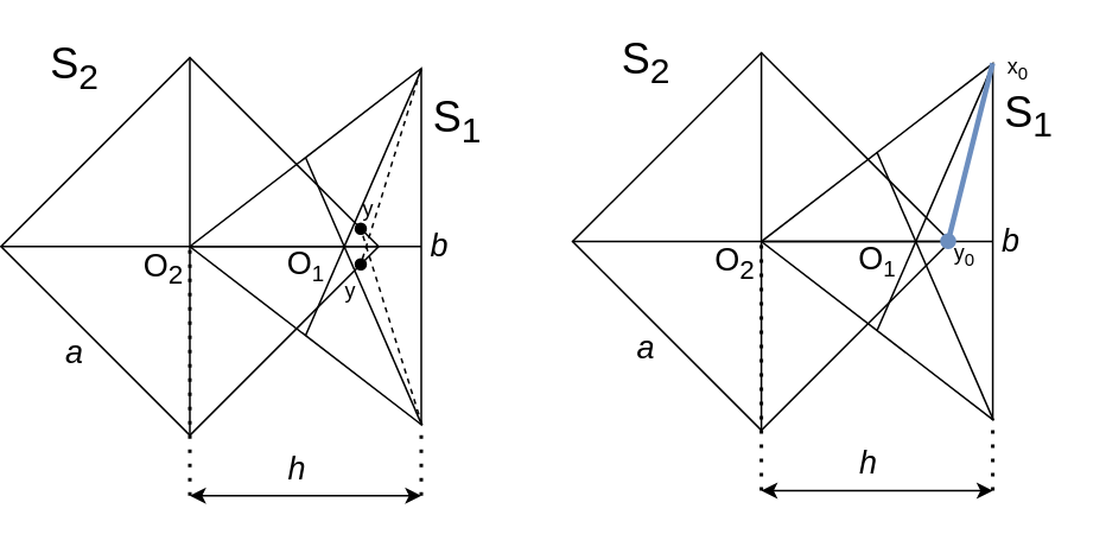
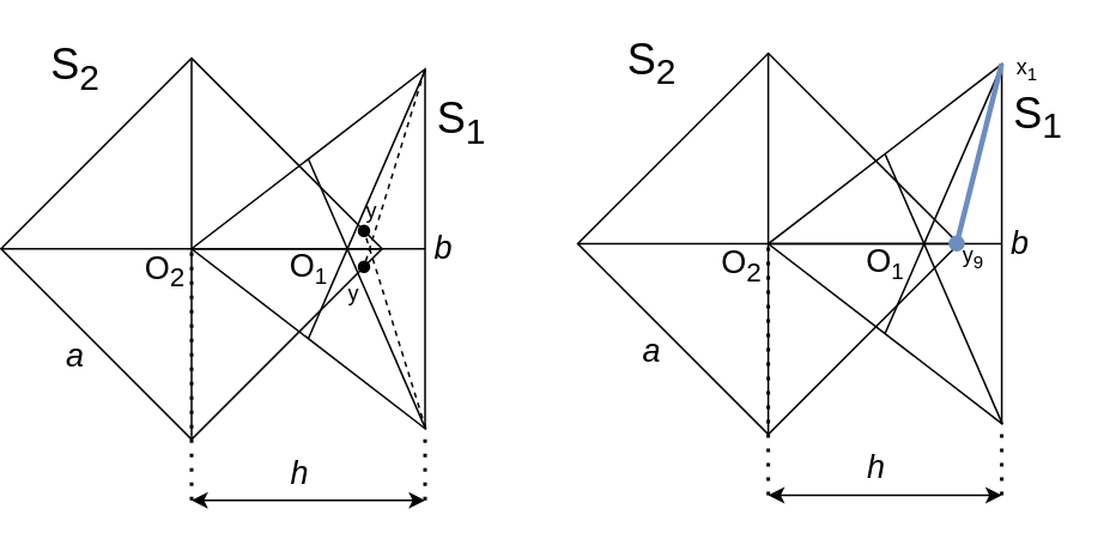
  <mxCell id="0" />
  <mxCell id="1" parent="0" />
  <mxCell id="2" value="" style="whiteSpace=wrap;html=1;aspect=fixed;fillColor=none;rotation=45;" parent="1" vertex="1"><mxGeometry x="30" y="63" width="150" height="150" as="geometry" /></mxCell>
  <mxCell id="3" value="" style="triangle;whiteSpace=wrap;html=1;fillColor=none;rotation=-180;" parent="1" vertex="1"><mxGeometry x="105" y="38" width="130" height="200" as="geometry" /></mxCell>
  <mxCell id="4" value="" style="endArrow=none;html=1;rounded=0;exitX=1;exitY=0.5;exitDx=0;exitDy=0;entryX=0;entryY=0.5;entryDx=0;entryDy=0;" parent="1" source="3" target="3" edge="1"><mxGeometry width="50" height="50" relative="1" as="geometry"><mxPoint x="260" y="218" as="sourcePoint" /><mxPoint x="310" y="168" as="targetPoint" /></mxGeometry></mxCell>
  <mxCell id="5" value="" style="endArrow=none;html=1;rounded=0;entryX=0.5;entryY=1;entryDx=0;entryDy=0;exitX=-0.003;exitY=-0.002;exitDx=0;exitDy=0;exitPerimeter=0;" parent="1" source="3" target="3" edge="1"><mxGeometry width="50" height="50" relative="1" as="geometry"><mxPoint x="250" y="338" as="sourcePoint" /><mxPoint x="300" y="288" as="targetPoint" /></mxGeometry></mxCell>
  <mxCell id="6" value="" style="endArrow=none;html=1;rounded=0;exitX=0.5;exitY=0;exitDx=0;exitDy=0;entryX=-0.001;entryY=0.998;entryDx=0;entryDy=0;entryPerimeter=0;" parent="1" source="3" target="3" edge="1"><mxGeometry width="50" height="50" relative="1" as="geometry"><mxPoint x="320" y="178" as="sourcePoint" /><mxPoint x="370" y="128" as="targetPoint" /></mxGeometry></mxCell>
  <mxCell id="7" value="" style="endArrow=none;html=1;rounded=0;exitX=0;exitY=1;exitDx=0;exitDy=0;entryX=1;entryY=0;entryDx=0;entryDy=0;" parent="1" source="2" target="2" edge="1"><mxGeometry width="50" height="50" relative="1" as="geometry"><mxPoint x="150" y="188" as="sourcePoint" /><mxPoint x="200" y="138" as="targetPoint" /></mxGeometry></mxCell>
  <mxCell id="8" value="" style="endArrow=none;html=1;rounded=0;exitX=0;exitY=0;exitDx=0;exitDy=0;entryX=1;entryY=1;entryDx=0;entryDy=0;" parent="1" source="2" target="2" edge="1"><mxGeometry width="50" height="50" relative="1" as="geometry"><mxPoint x="10" y="128" as="sourcePoint" /><mxPoint x="60" y="78" as="targetPoint" /></mxGeometry></mxCell>
  <mxCell id="9" value="&lt;span style=&quot;font-size: 24px&quot;&gt;S&lt;sub&gt;2&lt;/sub&gt;&lt;/span&gt;" style="text;html=1;align=center;verticalAlign=middle;resizable=0;points=[];autosize=1;strokeColor=none;fillColor=none;" parent="1" vertex="1"><mxGeometry x="20" y="23" width="40" height="30" as="geometry" /></mxCell>
  <mxCell id="10" value="&lt;span style=&quot;font-size: 24px&quot;&gt;S&lt;sub&gt;1&lt;/sub&gt;&lt;/span&gt;" style="text;html=1;align=center;verticalAlign=middle;resizable=0;points=[];autosize=1;strokeColor=none;fillColor=none;" parent="1" vertex="1"><mxGeometry x="235" y="53" width="40" height="30" as="geometry" /></mxCell>
  <mxCell id="11" value="&lt;font style=&quot;font-size: 18px&quot;&gt;O&lt;sub&gt;2&lt;/sub&gt;&lt;/font&gt;" style="text;html=1;align=center;verticalAlign=middle;resizable=0;points=[];autosize=1;strokeColor=none;fillColor=none;fontSize=24;" parent="1" vertex="1"><mxGeometry x="70" y="128" width="40" height="40" as="geometry" /></mxCell>
  <mxCell id="12" value="&lt;font style=&quot;font-size: 18px&quot;&gt;O&lt;/font&gt;&lt;font style=&quot;font-size: 15px&quot;&gt;&lt;sub&gt;1&lt;/sub&gt;&lt;/font&gt;" style="text;html=1;align=center;verticalAlign=middle;resizable=0;points=[];autosize=1;strokeColor=none;fillColor=none;fontSize=24;" parent="1" vertex="1"><mxGeometry x="150" y="126" width="40" height="40" as="geometry" /></mxCell>
  <mxCell id="13" value="&lt;i&gt;a&lt;/i&gt;" style="text;html=1;align=center;verticalAlign=middle;resizable=0;points=[];autosize=1;strokeColor=none;fillColor=none;fontSize=18;" parent="1" vertex="1"><mxGeometry x="25" y="183" width="30" height="30" as="geometry" /></mxCell>
  <mxCell id="14" value="&lt;i&gt;b&lt;/i&gt;" style="text;html=1;align=center;verticalAlign=middle;resizable=0;points=[];autosize=1;strokeColor=none;fillColor=none;fontSize=18;" parent="1" vertex="1"><mxGeometry x="230" y="123" width="30" height="30" as="geometry" /></mxCell>
  <mxCell id="15" value="" style="endArrow=none;dashed=1;html=1;dashPattern=1 3;strokeWidth=2;rounded=0;fontSize=18;entryX=1;entryY=0.5;entryDx=0;entryDy=0;" parent="1" target="3" edge="1"><mxGeometry width="50" height="50" relative="1" as="geometry"><mxPoint x="105" y="278" as="sourcePoint" /><mxPoint x="230" y="248" as="targetPoint" /></mxGeometry></mxCell>
  <mxCell id="16" value="" style="endArrow=none;dashed=1;html=1;dashPattern=1 3;strokeWidth=2;rounded=0;fontSize=18;entryX=0;entryY=0.002;entryDx=0;entryDy=0;entryPerimeter=0;" parent="1" target="3" edge="1"><mxGeometry width="50" height="50" relative="1" as="geometry"><mxPoint x="235" y="278" as="sourcePoint" /><mxPoint x="304.84" y="148" as="targetPoint" /></mxGeometry></mxCell>
  <mxCell id="17" value="" style="endArrow=classic;startArrow=classic;html=1;rounded=0;fontSize=18;" parent="1" edge="1"><mxGeometry width="50" height="50" relative="1" as="geometry"><mxPoint x="105" y="278" as="sourcePoint" /><mxPoint x="235" y="278" as="targetPoint" /></mxGeometry></mxCell>
  <mxCell id="18" value="&lt;i&gt;h&lt;/i&gt;" style="text;html=1;align=center;verticalAlign=middle;resizable=0;points=[];autosize=1;strokeColor=none;fillColor=none;fontSize=18;" parent="1" vertex="1"><mxGeometry x="150" y="248" width="30" height="30" as="geometry" /></mxCell>
  <mxCell id="19" value="" style="endArrow=oval;html=1;rounded=0;startArrow=none;startFill=0;endFill=1;dashed=1;exitX=0.002;exitY=0.996;exitDx=0;exitDy=0;exitPerimeter=0;" parent="1" source="3" edge="1"><mxGeometry width="50" height="50" relative="1" as="geometry"><mxPoint x="190" y="37" as="sourcePoint" /><mxPoint x="201" y="148" as="targetPoint" /></mxGeometry></mxCell>
  <mxCell id="20" value="y" style="text;html=1;align=center;verticalAlign=middle;resizable=0;points=[];autosize=1;strokeColor=none;fillColor=none;" parent="1" vertex="1"><mxGeometry x="195" y="107" width="20" height="20" as="geometry" /></mxCell>
  <mxCell id="21" value="y" style="text;html=1;align=center;verticalAlign=middle;resizable=0;points=[];autosize=1;strokeColor=none;fillColor=none;" parent="1" vertex="1"><mxGeometry x="185" y="153" width="20" height="20" as="geometry" /></mxCell>
  <mxCell id="22" value="" style="endArrow=oval;html=1;rounded=0;startArrow=none;startFill=0;endFill=1;dashed=1;exitX=-0.003;exitY=0;exitDx=0;exitDy=0;exitPerimeter=0;" parent="1" source="3" edge="1"><mxGeometry width="50" height="50" relative="1" as="geometry"><mxPoint x="299.74" y="48.8" as="sourcePoint" /><mxPoint x="201" y="128" as="targetPoint" /></mxGeometry></mxCell>
  <mxCell id="23" value="" style="whiteSpace=wrap;html=1;aspect=fixed;fillColor=none;rotation=45;" vertex="1" parent="1"><mxGeometry x="351.07" y="60.19" width="150" height="150" as="geometry" /></mxCell>
  <mxCell id="24" value="" style="endArrow=none;html=1;rounded=0;exitX=1;exitY=0.5;exitDx=0;exitDy=0;entryX=0;entryY=0.5;entryDx=0;entryDy=0;" edge="1" parent="1" source="39" target="39"><mxGeometry width="50" height="50" relative="1" as="geometry"><mxPoint x="581.07" y="215.19" as="sourcePoint" /><mxPoint x="631.07" y="165.19" as="targetPoint" /></mxGeometry></mxCell>
  <mxCell id="25" value="" style="endArrow=none;html=1;rounded=0;entryX=0.5;entryY=1;entryDx=0;entryDy=0;exitX=-0.003;exitY=-0.002;exitDx=0;exitDy=0;exitPerimeter=0;" edge="1" parent="1" source="39" target="39"><mxGeometry width="50" height="50" relative="1" as="geometry"><mxPoint x="571.07" y="335.19" as="sourcePoint" /><mxPoint x="621.07" y="285.19" as="targetPoint" /></mxGeometry></mxCell>
  <mxCell id="26" value="" style="endArrow=none;html=1;rounded=0;exitX=0.5;exitY=0;exitDx=0;exitDy=0;entryX=-0.001;entryY=0.998;entryDx=0;entryDy=0;entryPerimeter=0;" edge="1" parent="1" source="39" target="39"><mxGeometry width="50" height="50" relative="1" as="geometry"><mxPoint x="641.07" y="175.19" as="sourcePoint" /><mxPoint x="691.07" y="125.19" as="targetPoint" /></mxGeometry></mxCell>
  <mxCell id="27" value="" style="endArrow=none;html=1;rounded=0;exitX=0;exitY=1;exitDx=0;exitDy=0;entryX=1;entryY=0;entryDx=0;entryDy=0;" edge="1" parent="1" source="23" target="23"><mxGeometry width="50" height="50" relative="1" as="geometry"><mxPoint x="471.07" y="185.19" as="sourcePoint" /><mxPoint x="521.07" y="135.19" as="targetPoint" /></mxGeometry></mxCell>
  <mxCell id="28" value="" style="endArrow=none;html=1;rounded=0;exitX=0;exitY=0;exitDx=0;exitDy=0;entryX=1;entryY=1;entryDx=0;entryDy=0;" edge="1" parent="1" source="23" target="23"><mxGeometry width="50" height="50" relative="1" as="geometry"><mxPoint x="331.07" y="125.19" as="sourcePoint" /><mxPoint x="381.07" y="75.19" as="targetPoint" /></mxGeometry></mxCell>
  <mxCell id="29" value="&lt;span style=&quot;font-size: 24px&quot;&gt;S&lt;sub&gt;2&lt;/sub&gt;&lt;/span&gt;" style="text;html=1;align=center;verticalAlign=middle;resizable=0;points=[];autosize=1;strokeColor=none;fillColor=none;" vertex="1" parent="1"><mxGeometry x="341.07" y="20.19" width="40" height="30" as="geometry" /></mxCell>
  <mxCell id="30" value="&lt;span style=&quot;font-size: 24px&quot;&gt;S&lt;sub&gt;1&lt;/sub&gt;&lt;/span&gt;" style="text;html=1;align=center;verticalAlign=middle;resizable=0;points=[];autosize=1;strokeColor=none;fillColor=none;" vertex="1" parent="1"><mxGeometry x="556.07" y="50.19" width="40" height="30" as="geometry" /></mxCell>
  <mxCell id="31" value="&lt;font style=&quot;font-size: 18px&quot;&gt;O&lt;sub&gt;2&lt;/sub&gt;&lt;/font&gt;" style="text;html=1;align=center;verticalAlign=middle;resizable=0;points=[];autosize=1;strokeColor=none;fillColor=none;fontSize=24;" vertex="1" parent="1"><mxGeometry x="391.07" y="125.19" width="40" height="40" as="geometry" /></mxCell>
  <mxCell id="32" value="&lt;font style=&quot;font-size: 18px&quot;&gt;O&lt;/font&gt;&lt;font style=&quot;font-size: 15px&quot;&gt;&lt;sub&gt;1&lt;/sub&gt;&lt;/font&gt;" style="text;html=1;align=center;verticalAlign=middle;resizable=0;points=[];autosize=1;strokeColor=none;fillColor=none;fontSize=24;" vertex="1" parent="1"><mxGeometry x="471.07" y="123.19" width="40" height="40" as="geometry" /></mxCell>
  <mxCell id="33" value="&lt;i&gt;a&lt;/i&gt;" style="text;html=1;align=center;verticalAlign=middle;resizable=0;points=[];autosize=1;strokeColor=none;fillColor=none;fontSize=18;" vertex="1" parent="1"><mxGeometry x="346.07" y="180.19" width="30" height="30" as="geometry" /></mxCell>
  <mxCell id="34" value="&lt;i&gt;b&lt;/i&gt;" style="text;html=1;align=center;verticalAlign=middle;resizable=0;points=[];autosize=1;strokeColor=none;fillColor=none;fontSize=18;" vertex="1" parent="1"><mxGeometry x="551.07" y="120.19" width="30" height="30" as="geometry" /></mxCell>
  <mxCell id="35" value="" style="endArrow=none;dashed=1;html=1;dashPattern=1 3;strokeWidth=2;rounded=0;fontSize=18;entryX=1;entryY=0.5;entryDx=0;entryDy=0;" edge="1" parent="1" target="39"><mxGeometry width="50" height="50" relative="1" as="geometry"><mxPoint x="426.07" y="275.19" as="sourcePoint" /><mxPoint x="551.07" y="245.19" as="targetPoint" /></mxGeometry></mxCell>
  <mxCell id="36" value="" style="endArrow=none;dashed=1;html=1;dashPattern=1 3;strokeWidth=2;rounded=0;fontSize=18;entryX=0;entryY=0.002;entryDx=0;entryDy=0;entryPerimeter=0;" edge="1" parent="1" target="39"><mxGeometry width="50" height="50" relative="1" as="geometry"><mxPoint x="556.07" y="275.19" as="sourcePoint" /><mxPoint x="625.91" y="145.19" as="targetPoint" /></mxGeometry></mxCell>
  <mxCell id="37" value="" style="endArrow=classic;startArrow=classic;html=1;rounded=0;fontSize=18;" edge="1" parent="1"><mxGeometry width="50" height="50" relative="1" as="geometry"><mxPoint x="426.07" y="275.19" as="sourcePoint" /><mxPoint x="556.07" y="275.19" as="targetPoint" /></mxGeometry></mxCell>
  <mxCell id="38" value="&lt;i&gt;h&lt;/i&gt;" style="text;html=1;align=center;verticalAlign=middle;resizable=0;points=[];autosize=1;strokeColor=none;fillColor=none;fontSize=18;" vertex="1" parent="1"><mxGeometry x="471.07" y="245.19" width="30" height="30" as="geometry" /></mxCell>
  <mxCell id="39" value="" style="triangle;whiteSpace=wrap;html=1;fillColor=none;rotation=-180;" vertex="1" parent="1"><mxGeometry x="426.07" y="35.19" width="130" height="200" as="geometry" /></mxCell>
  <mxCell id="40" value="" style="endArrow=oval;html=1;rounded=0;startArrow=none;startFill=0;endFill=1;fillColor=#dae8fc;strokeColor=#6c8ebf;strokeWidth=3;" parent="1" edge="1"><mxGeometry width="50" height="50" relative="1" as="geometry"><mxPoint x="556" y="35" as="sourcePoint" /><mxPoint x="531" y="135" as="targetPoint" /></mxGeometry></mxCell>
- <mxCell id="41" value="x&lt;sub&gt;0&lt;br&gt;&lt;/sub&gt;" style="text;html=1;align=center;verticalAlign=middle;resizable=0;points=[];autosize=1;strokeColor=none;fillColor=none;" vertex="1" parent="1"><mxGeometry x="555" y="28" width="30" height="20" as="geometry" /></mxCell>
- <mxCell id="42" value="y&lt;sub&gt;0&lt;br&gt;&lt;/sub&gt;" style="text;html=1;align=center;verticalAlign=middle;resizable=0;points=[];autosize=1;strokeColor=none;fillColor=none;" vertex="1" parent="1"><mxGeometry x="525" y="133.19" width="30" height="20" as="geometry" /></mxCell>
+ <mxCell id="41" value="x&lt;sub&gt;1&lt;br&gt;&lt;/sub&gt;" style="text;html=1;align=center;verticalAlign=middle;resizable=0;points=[];autosize=1;strokeColor=none;fillColor=none;" vertex="1" parent="1"><mxGeometry x="555" y="28" width="30" height="20" as="geometry" /></mxCell>
+ <mxCell id="42" value="y&lt;sub&gt;9&lt;br&gt;&lt;/sub&gt;" style="text;html=1;align=center;verticalAlign=middle;resizable=0;points=[];autosize=1;strokeColor=none;fillColor=none;" vertex="1" parent="1"><mxGeometry x="525" y="133.19" width="30" height="20" as="geometry" /></mxCell>
